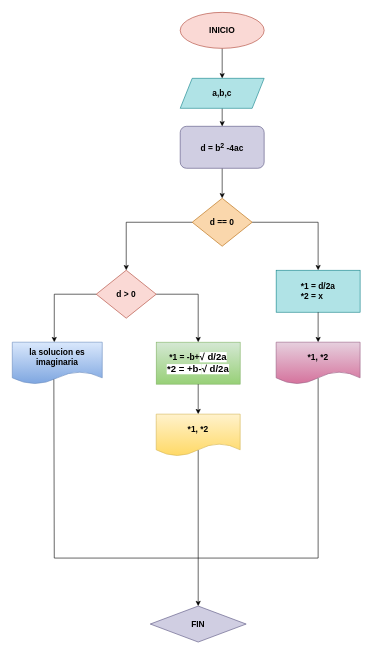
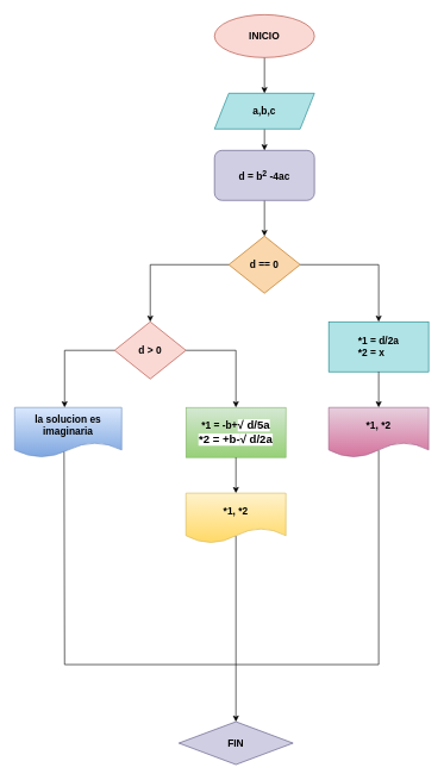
  <mxCell id="0" />
  <mxCell id="1" parent="0" />
  <mxCell id="2" style="edgeStyle=none;html=1;fontSize=14;fontColor=#000000;" parent="1" source="3" edge="1"><mxGeometry relative="1" as="geometry"><mxPoint x="370" y="130" as="targetPoint" /></mxGeometry></mxCell>
  <mxCell id="3" value="&lt;font style=&quot;font-size: 14px;&quot; color=&quot;#000000&quot;&gt;&lt;b&gt;INICIO&lt;/b&gt;&lt;/font&gt;" style="ellipse;whiteSpace=wrap;html=1;fillColor=#fad9d5;strokeColor=#ae4132;" parent="1" vertex="1"><mxGeometry x="300" y="20" width="140" height="60" as="geometry" /></mxCell>
  <mxCell id="4" style="edgeStyle=none;html=1;fontSize=14;fontColor=#000000;" parent="1" source="5" edge="1"><mxGeometry relative="1" as="geometry"><mxPoint x="370" y="330" as="targetPoint" /></mxGeometry></mxCell>
  <mxCell id="5" value="&lt;font color=&quot;#000000&quot;&gt;&lt;b&gt;d = b&lt;sup&gt;2&lt;/sup&gt;&amp;nbsp;-4ac&lt;/b&gt;&lt;/font&gt;" style="rounded=1;whiteSpace=wrap;html=1;fontSize=14;fillColor=#d0cee2;strokeColor=#56517e;" parent="1" vertex="1"><mxGeometry x="300" y="210" width="140" height="70" as="geometry" /></mxCell>
  <mxCell id="6" value="&lt;font color=&quot;#000000&quot;&gt;&lt;b&gt;d == 0&lt;/b&gt;&lt;/font&gt;" style="rhombus;whiteSpace=wrap;html=1;fontSize=14;fillColor=#fad7ac;strokeColor=#b46504;" parent="1" vertex="1"><mxGeometry x="320" y="330" width="100" height="80" as="geometry" /></mxCell>
  <mxCell id="7" style="edgeStyle=none;html=1;fontSize=14;fontColor=#000000;" parent="1" source="8" edge="1"><mxGeometry relative="1" as="geometry"><mxPoint x="370" y="210" as="targetPoint" /></mxGeometry></mxCell>
  <mxCell id="8" value="&lt;b&gt;&lt;font color=&quot;#000000&quot;&gt;a,b,c&lt;/font&gt;&lt;/b&gt;" style="shape=parallelogram;perimeter=parallelogramPerimeter;whiteSpace=wrap;html=1;fixedSize=1;fontSize=14;fillColor=#b0e3e6;strokeColor=#0e8088;" parent="1" vertex="1"><mxGeometry x="300" y="130" width="140" height="50" as="geometry" /></mxCell>
  <mxCell id="9" value="&lt;font color=&quot;#000000&quot;&gt;&lt;b&gt;d &amp;gt; 0&lt;/b&gt;&lt;/font&gt;" style="rhombus;whiteSpace=wrap;html=1;fontSize=14;fillColor=#fad9d5;strokeColor=#ae4132;" parent="1" vertex="1"><mxGeometry x="160" y="450" width="100" height="80" as="geometry" /></mxCell>
  <mxCell id="10" value="&lt;font color=&quot;#000000&quot; style=&quot;font-size: 14px;&quot;&gt;&lt;b&gt;FIN&lt;/b&gt;&lt;/font&gt;" style="rhombus;whiteSpace=wrap;html=1;fontSize=14;fillColor=#d0cee2;strokeColor=#56517e;" parent="1" vertex="1"><mxGeometry x="250" y="1010" width="160" height="60" as="geometry" /></mxCell>
  <mxCell id="11" value="" style="endArrow=none;html=1;fontSize=14;fontColor=#000000;entryX=1;entryY=0.5;entryDx=0;entryDy=0;" parent="1" target="6" edge="1"><mxGeometry width="50" height="50" relative="1" as="geometry"><mxPoint x="530" y="370" as="sourcePoint" /><mxPoint x="380" y="450" as="targetPoint" /></mxGeometry></mxCell>
  <mxCell id="12" value="" style="endArrow=classic;html=1;fontSize=14;fontColor=#000000;" parent="1" edge="1"><mxGeometry width="50" height="50" relative="1" as="geometry"><mxPoint x="530" y="370" as="sourcePoint" /><mxPoint x="530" y="450" as="targetPoint" /></mxGeometry></mxCell>
  <mxCell id="13" value="&lt;div style=&quot;text-align: left;&quot;&gt;&lt;font color=&quot;#000000&quot;&gt;&lt;b&gt;*1 = d/2a&lt;/b&gt;&lt;/font&gt;&lt;/div&gt;&lt;div style=&quot;text-align: left;&quot;&gt;&lt;font color=&quot;#000000&quot;&gt;&lt;b&gt;*2 = x&lt;/b&gt;&lt;/font&gt;&lt;/div&gt;" style="rounded=0;whiteSpace=wrap;html=1;fontSize=14;fillColor=#b0e3e6;strokeColor=#0e8088;" parent="1" vertex="1"><mxGeometry x="460" y="450" width="140" height="70" as="geometry" /></mxCell>
  <mxCell id="14" value="" style="endArrow=none;html=1;fontSize=14;fontColor=#000000;exitX=0;exitY=0.5;exitDx=0;exitDy=0;" parent="1" source="6" edge="1"><mxGeometry width="50" height="50" relative="1" as="geometry"><mxPoint x="330" y="500" as="sourcePoint" /><mxPoint x="210" y="370" as="targetPoint" /></mxGeometry></mxCell>
  <mxCell id="15" value="" style="endArrow=classic;html=1;fontSize=14;fontColor=#000000;" parent="1" edge="1"><mxGeometry width="50" height="50" relative="1" as="geometry"><mxPoint x="210" y="370" as="sourcePoint" /><mxPoint x="210" y="450" as="targetPoint" /></mxGeometry></mxCell>
- <mxCell id="16" value="&lt;font color=&quot;#000000&quot;&gt;&lt;b&gt;*1 = -b+&lt;span style=&quot;font-family: arial, sans-serif; font-size: 16px; text-align: start; background-color: rgb(255, 255, 255);&quot;&gt;√&amp;nbsp;d/2a&lt;br&gt;*2 = +b-&lt;/span&gt;&lt;span style=&quot;font-family: arial, sans-serif; font-size: 16px; text-align: start; background-color: rgb(255, 255, 255);&quot;&gt;√&amp;nbsp;d/2a&lt;/span&gt;&lt;/b&gt;&lt;/font&gt;&lt;span style=&quot;color: rgb(32, 33, 36); font-family: arial, sans-serif; font-size: 16px; text-align: start; background-color: rgb(255, 255, 255);&quot;&gt;&lt;br&gt;&lt;/span&gt;" style="rounded=0;whiteSpace=wrap;html=1;fontSize=14;fillColor=#d5e8d4;gradientColor=#97d077;strokeColor=#82b366;" parent="1" vertex="1"><mxGeometry x="260" y="570" width="140" height="70" as="geometry" /></mxCell>
+ <mxCell id="16" value="&lt;font color=&quot;#000000&quot;&gt;&lt;b&gt;*1 = -b+&lt;span style=&quot;font-family: arial, sans-serif; font-size: 16px; text-align: start; background-color: rgb(255, 255, 255);&quot;&gt;√&amp;nbsp;d/5a&lt;br&gt;*2 = +b-&lt;/span&gt;&lt;span style=&quot;font-family: arial, sans-serif; font-size: 16px; text-align: start; background-color: rgb(255, 255, 255);&quot;&gt;√&amp;nbsp;d/2a&lt;/span&gt;&lt;/b&gt;&lt;/font&gt;&lt;span style=&quot;color: rgb(32, 33, 36); font-family: arial, sans-serif; font-size: 16px; text-align: start; background-color: rgb(255, 255, 255);&quot;&gt;&lt;br&gt;&lt;/span&gt;" style="rounded=0;whiteSpace=wrap;html=1;fontSize=14;fillColor=#d5e8d4;gradientColor=#97d077;strokeColor=#82b366;" parent="1" vertex="1"><mxGeometry x="260" y="570" width="140" height="70" as="geometry" /></mxCell>
  <mxCell id="17" value="" style="endArrow=none;html=1;fontSize=14;fontColor=#000000;exitX=1;exitY=0.5;exitDx=0;exitDy=0;" parent="1" source="9" edge="1"><mxGeometry width="50" height="50" relative="1" as="geometry"><mxPoint x="330" y="500" as="sourcePoint" /><mxPoint x="330" y="490" as="targetPoint" /></mxGeometry></mxCell>
  <mxCell id="18" value="" style="endArrow=classic;html=1;fontSize=14;fontColor=#000000;" parent="1" edge="1"><mxGeometry width="50" height="50" relative="1" as="geometry"><mxPoint x="330" y="490" as="sourcePoint" /><mxPoint x="330" y="570" as="targetPoint" /></mxGeometry></mxCell>
  <mxCell id="19" value="" style="endArrow=none;html=1;fontSize=14;fontColor=#000000;entryX=0;entryY=0.5;entryDx=0;entryDy=0;" parent="1" target="9" edge="1"><mxGeometry width="50" height="50" relative="1" as="geometry"><mxPoint x="90" y="490" as="sourcePoint" /><mxPoint x="380" y="580" as="targetPoint" /></mxGeometry></mxCell>
  <mxCell id="20" value="" style="endArrow=classic;html=1;fontSize=14;fontColor=#000000;" parent="1" edge="1"><mxGeometry width="50" height="50" relative="1" as="geometry"><mxPoint x="90" y="490" as="sourcePoint" /><mxPoint x="90" y="570" as="targetPoint" /></mxGeometry></mxCell>
  <mxCell id="21" value="&lt;b&gt;&lt;font color=&quot;#000000&quot;&gt;la solucion es imaginaria&lt;/font&gt;&lt;/b&gt;" style="shape=document;whiteSpace=wrap;html=1;boundedLbl=1;fontSize=14;fillColor=#dae8fc;gradientColor=#7ea6e0;strokeColor=#6c8ebf;" parent="1" vertex="1"><mxGeometry x="20" y="570" width="150" height="70" as="geometry" /></mxCell>
  <mxCell id="22" value="" style="endArrow=classic;html=1;fontSize=14;fontColor=#000000;exitX=0.5;exitY=1;exitDx=0;exitDy=0;" parent="1" source="16" edge="1"><mxGeometry width="50" height="50" relative="1" as="geometry"><mxPoint x="330" y="630" as="sourcePoint" /><mxPoint x="330" y="690" as="targetPoint" /></mxGeometry></mxCell>
  <mxCell id="23" value="&lt;font color=&quot;#000000&quot;&gt;&lt;b&gt;*1, *2&lt;/b&gt;&lt;/font&gt;" style="shape=document;whiteSpace=wrap;html=1;boundedLbl=1;fontSize=14;fillColor=#fff2cc;gradientColor=#ffd966;strokeColor=#d6b656;" parent="1" vertex="1"><mxGeometry x="260" y="690" width="140" height="70" as="geometry" /></mxCell>
  <mxCell id="24" value="" style="endArrow=classic;html=1;fontSize=14;fontColor=#000000;exitX=0.5;exitY=1;exitDx=0;exitDy=0;" parent="1" source="13" edge="1"><mxGeometry width="50" height="50" relative="1" as="geometry"><mxPoint x="330" y="630" as="sourcePoint" /><mxPoint x="530" y="570" as="targetPoint" /></mxGeometry></mxCell>
  <mxCell id="25" value="&lt;font color=&quot;#000000&quot;&gt;&lt;b&gt;*1, *2&lt;/b&gt;&lt;/font&gt;" style="shape=document;whiteSpace=wrap;html=1;boundedLbl=1;fontSize=14;fillColor=#e6d0de;strokeColor=#996185;gradientColor=#d5739d;" parent="1" vertex="1"><mxGeometry x="460" y="570" width="140" height="70" as="geometry" /></mxCell>
  <mxCell id="26" value="" style="endArrow=none;html=1;fontSize=14;fontColor=#000000;" parent="1" edge="1"><mxGeometry width="50" height="50" relative="1" as="geometry"><mxPoint x="530" y="930" as="sourcePoint" /><mxPoint x="530" y="630" as="targetPoint" /></mxGeometry></mxCell>
  <mxCell id="27" value="" style="endArrow=none;html=1;fontSize=14;fontColor=#000000;exitX=0.462;exitY=0.886;exitDx=0;exitDy=0;exitPerimeter=0;" parent="1" source="21" edge="1"><mxGeometry width="50" height="50" relative="1" as="geometry"><mxPoint x="90" y="640" as="sourcePoint" /><mxPoint x="90" y="930" as="targetPoint" /></mxGeometry></mxCell>
  <mxCell id="28" value="" style="endArrow=none;html=1;fontSize=14;fontColor=#000000;" parent="1" edge="1"><mxGeometry width="50" height="50" relative="1" as="geometry"><mxPoint x="330" y="750" as="sourcePoint" /><mxPoint x="330" y="930" as="targetPoint" /></mxGeometry></mxCell>
  <mxCell id="29" value="" style="endArrow=none;html=1;fontSize=14;fontColor=#000000;" parent="1" edge="1"><mxGeometry width="50" height="50" relative="1" as="geometry"><mxPoint x="90" y="930" as="sourcePoint" /><mxPoint x="530" y="930" as="targetPoint" /></mxGeometry></mxCell>
  <mxCell id="30" value="" style="endArrow=classic;html=1;fontSize=14;fontColor=#000000;entryX=0.5;entryY=0;entryDx=0;entryDy=0;" parent="1" target="10" edge="1"><mxGeometry width="50" height="50" relative="1" as="geometry"><mxPoint x="330" y="930" as="sourcePoint" /><mxPoint x="380" y="830" as="targetPoint" /></mxGeometry></mxCell>
